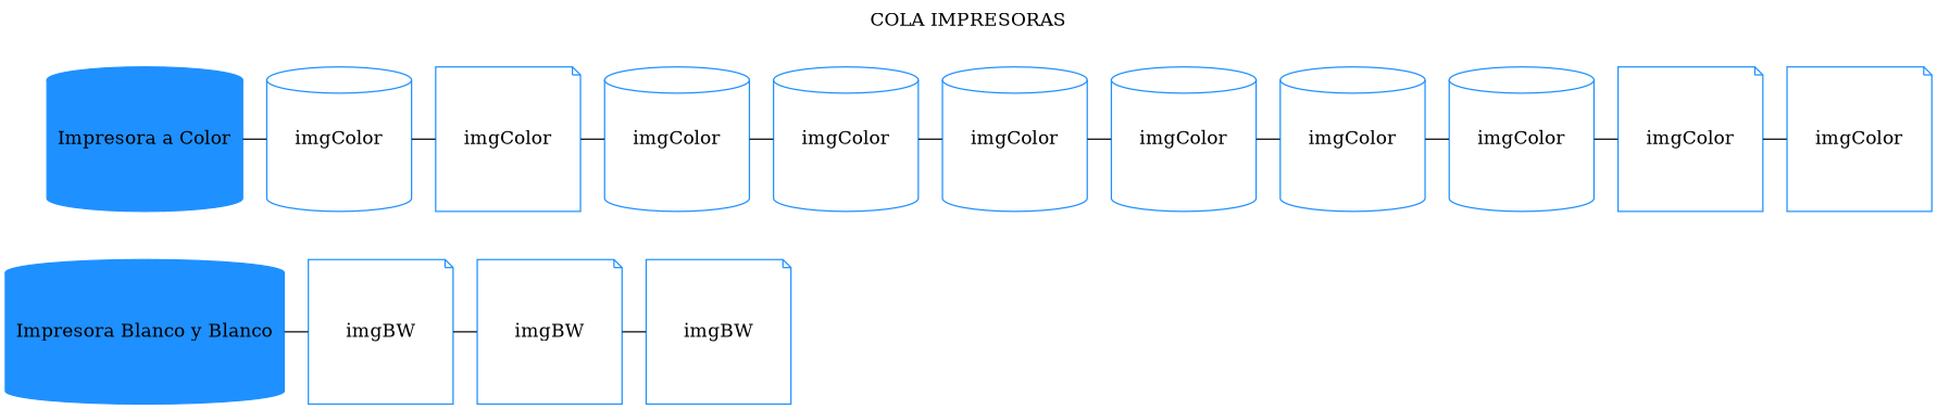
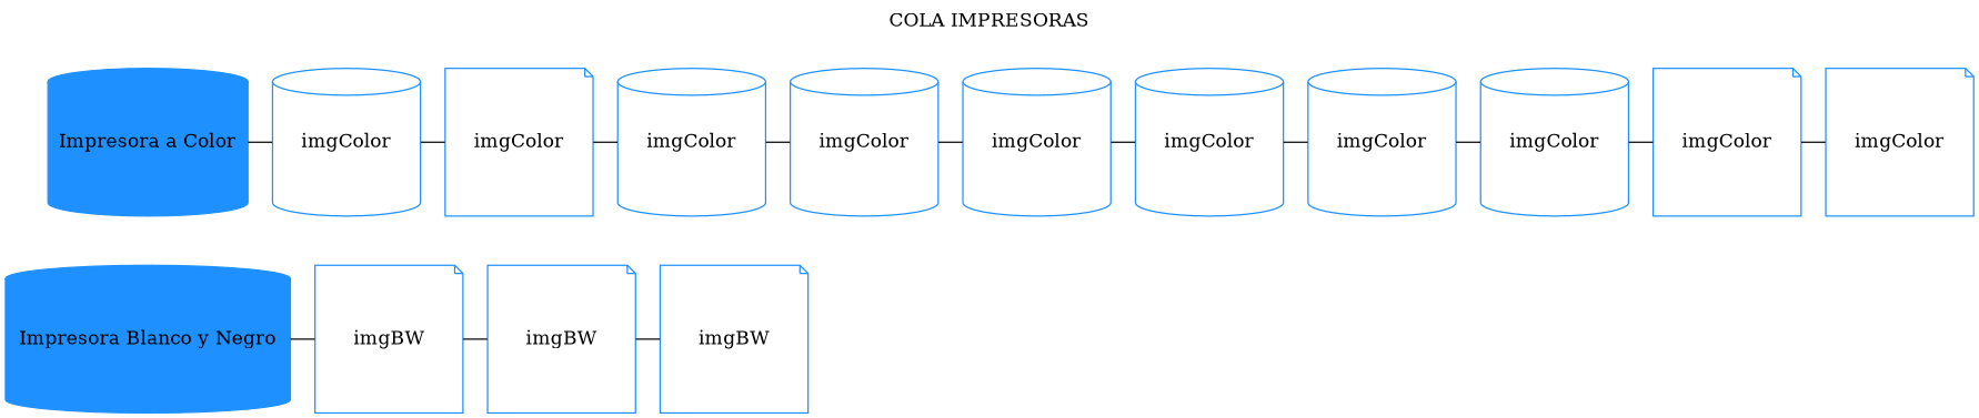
  digraph {
    label="COLA IMPRESORAS"
    labelloc=t
    node [color=dodgerblue1 shape=cylinder]
    edge [dir=none]
    n1 [height=1.5 label="Impresora a Color" style=filled width=1.5]
    n2 [height=1.5 label=imgColor width=1.5]
    n3 [height=1.5 label=imgColor shape=note width=1.5]
    n4 [height=1.5 label=imgColor width=1.5]
    n5 [height=1.5 label=imgColor width=1.5]
    n6 [height=1.5 label=imgColor width=1.5]
    n7 [height=1.5 label=imgColor width=1.5]
    n8 [height=1.5 label=imgColor width=1.5]
    n9 [height=1.5 label=imgColor width=1.5]
    n10 [height=1.5 label=imgColor shape=note width=1.5]
    n11 [height=1.5 label=imgColor shape=note width=1.5]
-   n12 [height=1.5 label="Impresora Blanco y Blanco" style=filled width=1.5]
+   n12 [height=1.5 label="Impresora Blanco y Negro" style=filled width=1.5]
    n13 [height=1.5 label=imgBW shape=note width=1.5]
    n14 [height=1.5 label=imgBW shape=note width=1.5]
    n15 [height=1.5 label=imgBW shape=note width=1.5]
    subgraph sub_1 {
      rank=same
      n1
      n2
    }
    subgraph sub_2 {
      rank=same
      n2
      n3
    }
    subgraph sub_3 {
      rank=same
      n3
      n4
    }
    subgraph sub_4 {
      rank=same
      n4
      n5
    }
    subgraph sub_5 {
      rank=same
      n5
      n6
    }
    subgraph sub_6 {
      rank=same
      n6
      n7
    }
    subgraph sub_7 {
      rank=same
      n7
      n8
    }
    subgraph sub_8 {
      rank=same
      n8
      n9
    }
    subgraph sub_9 {
      rank=same
      n9
      n10
    }
    subgraph sub_10 {
      rank=same
      n10
      n11
    }
    subgraph sub_11 {
      rank=same
      n12
      n13
    }
    subgraph sub_12 {
      rank=same
      n13
      n14
    }
    subgraph sub_13 {
      rank=same
      n14
      n15
    }
    n1 -> n2
    n1 -> n12 [style=invis dir=""]
    n2 -> n3
    n3 -> n4
    n4 -> n5
    n5 -> n6
    n6 -> n7
    n7 -> n8
    n8 -> n9
    n9 -> n10
    n10 -> n11
    n12 -> n13
    n13 -> n14
    n14 -> n15
  }
